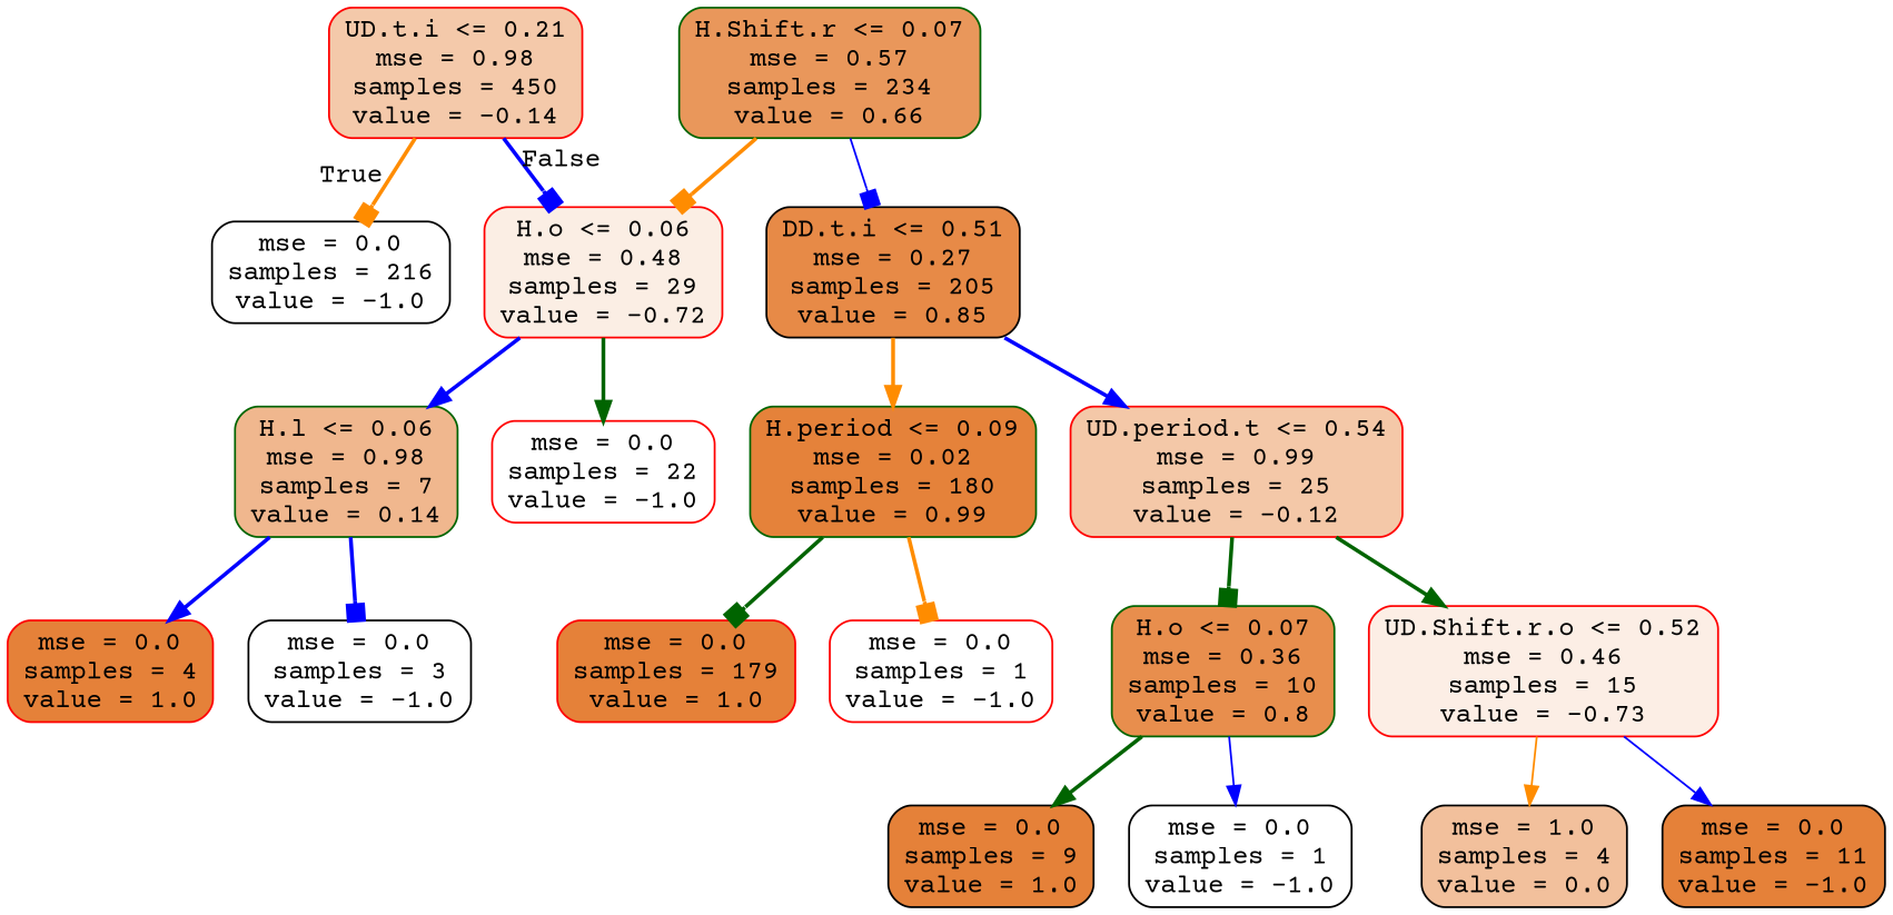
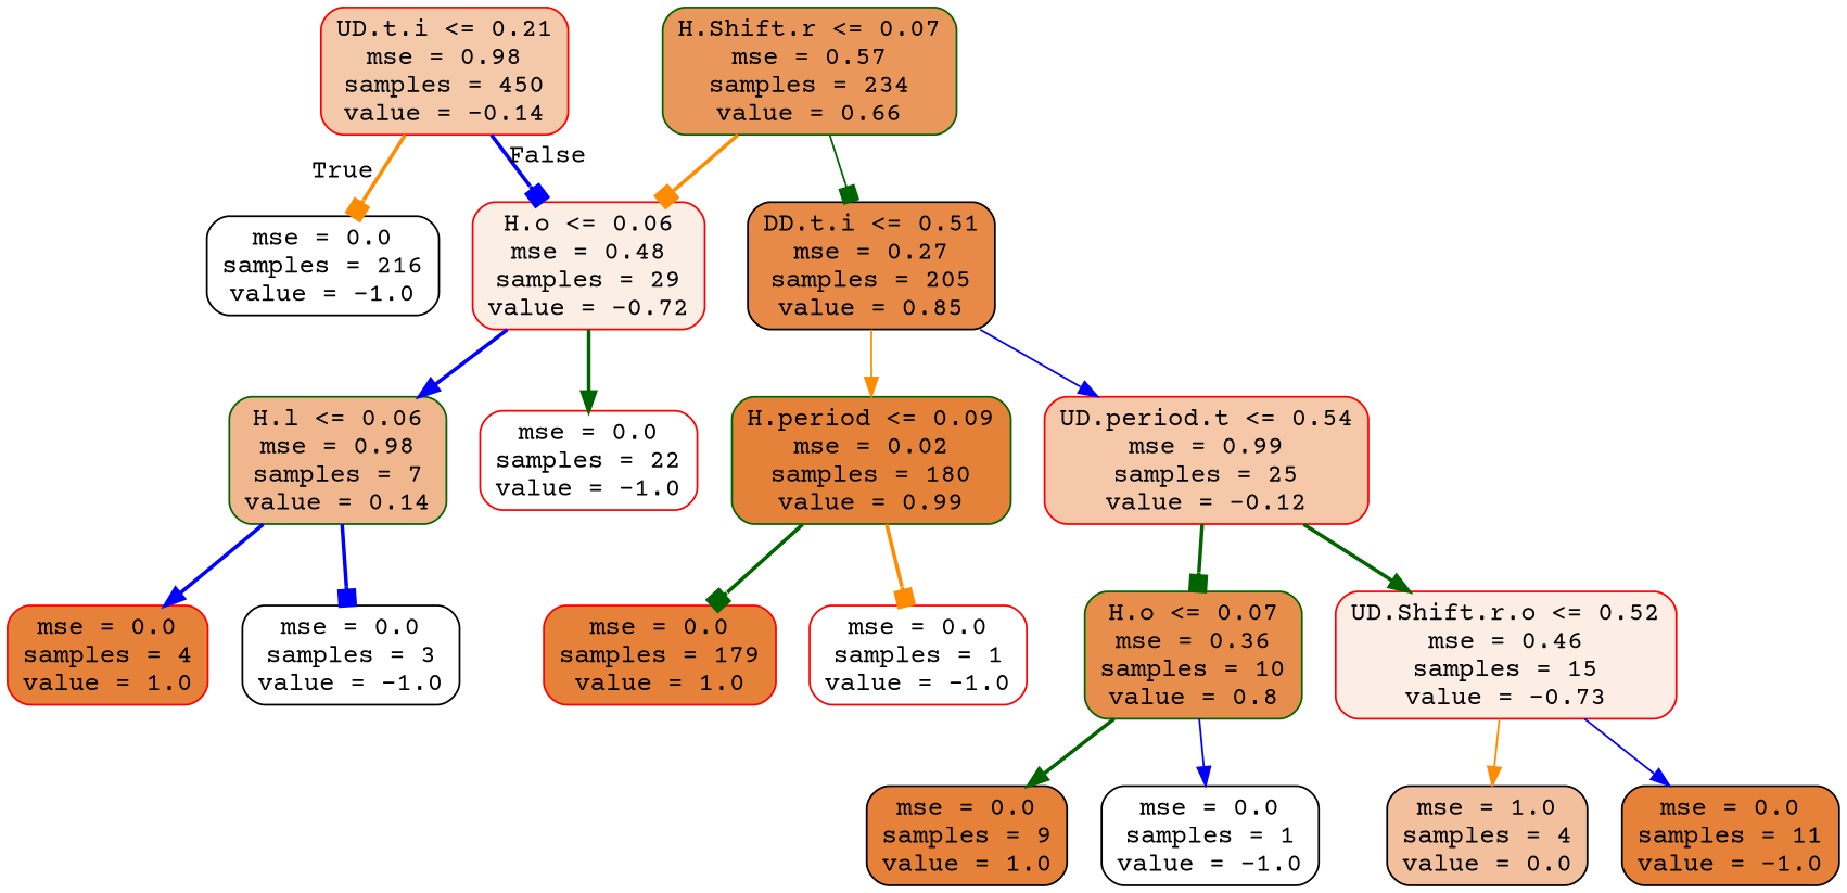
  digraph {
    fontname="Courier Prime"
    node [color=red fillcolor="#ffffff" fontname="Courier Prime" shape=box style="filled, rounded"]
    edge [arrowhead=normal color=blue fontname="Courier Prime" style=bold]
    n1 [fillcolor="#f4c9aa" label="UD.t.i <= 0.21\nmse = 0.98\nsamples = 450\nvalue = -0.14"]
    n2 [color=black label="mse = 0.0\nsamples = 216\nvalue = -1.0"]
    n3 [fillcolor="#fbeee4" label="H.o <= 0.06\nmse = 0.48\nsamples = 29\nvalue = -0.72"]
    n4 [color=darkgreen fillcolor="#e9975b" label="H.Shift.r <= 0.07\nmse = 0.57\nsamples = 234\nvalue = 0.66"]
    n5 [color=black fillcolor="#e78a47" label="DD.t.i <= 0.51\nmse = 0.27\nsamples = 205\nvalue = 0.85"]
    n6 [color=darkgreen fillcolor="#e5823a" label="H.period <= 0.09\nmse = 0.02\nsamples = 180\nvalue = 0.99"]
    n7 [fillcolor="#f4c8a8" label="UD.period.t <= 0.54\nmse = 0.99\nsamples = 25\nvalue = -0.12"]
    n8 [color=darkgreen fillcolor="#f0b78e" label="H.l <= 0.06\nmse = 0.98\nsamples = 7\nvalue = 0.14"]
    n9 [label="mse = 0.0\nsamples = 22\nvalue = -1.0"]
    n10 [fillcolor="#e58139" label="mse = 0.0\nsamples = 179\nvalue = 1.0"]
    n11 [label="mse = 0.0\nsamples = 1\nvalue = -1.0"]
    n12 [color=darkgreen fillcolor="#e88e4d" label="H.o <= 0.07\nmse = 0.36\nsamples = 10\nvalue = 0.8"]
    n13 [fillcolor="#fceee5" label="UD.Shift.r.o <= 0.52\nmse = 0.46\nsamples = 15\nvalue = -0.73"]
    n14 [color=black fillcolor="#e58139" label="mse = 0.0\nsamples = 9\nvalue = 1.0"]
    n15 [color=black label="mse = 0.0\nsamples = 1\nvalue = -1.0"]
    n16 [color=black fillcolor="#f2c09c" label="mse = 1.0\nsamples = 4\nvalue = 0.0"]
    n17 [color=black fillcolor="#e58139" label="mse = 0.0\nsamples = 11\nvalue = -1.0"]
    n18 [fillcolor="#e58139" label="mse = 0.0\nsamples = 4\nvalue = 1.0"]
    n19 [color=black label="mse = 0.0\nsamples = 3\nvalue = -1.0"]
    n1 -> n2 [arrowhead=box color=darkorange headlabel=True labelangle=45 labeldistance=2.5]
    n1 -> n3 [arrowhead=box headlabel=False labelangle=-45 labeldistance=2.5]
    n3 -> n8
    n3 -> n9 [color=darkgreen]
    n4 -> n3 [arrowhead=box color=darkorange]
-   n4 -> n5 [arrowhead=box style=solid]
-   n5 -> n6 [color=darkorange]
-   n5 -> n7
+   n4 -> n5 [arrowhead=box color=darkgreen style=solid]
+   n5 -> n6 [color=darkorange style=solid]
+   n5 -> n7 [style=solid]
    n6 -> n10 [arrowhead=box color=darkgreen]
    n6 -> n11 [arrowhead=box color=darkorange]
    n7 -> n12 [arrowhead=box color=darkgreen]
    n7 -> n13 [color=darkgreen]
    n8 -> n18
    n8 -> n19 [arrowhead=box]
    n12 -> n14 [color=darkgreen]
    n12 -> n15 [style=solid]
    n13 -> n16 [color=darkorange style=solid]
    n13 -> n17 [style=solid]
  }
